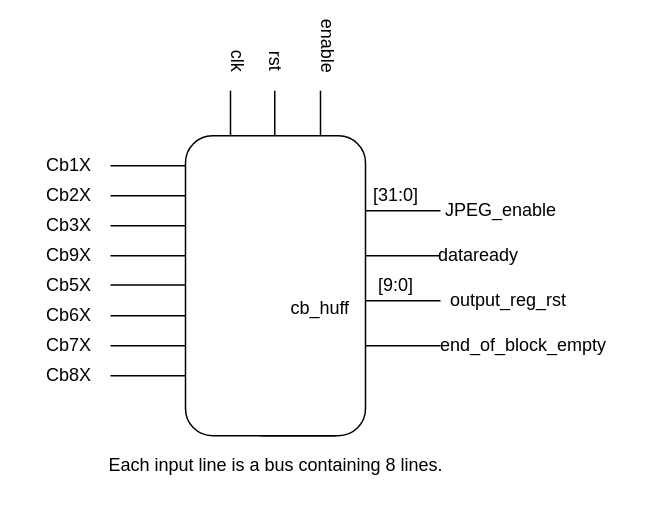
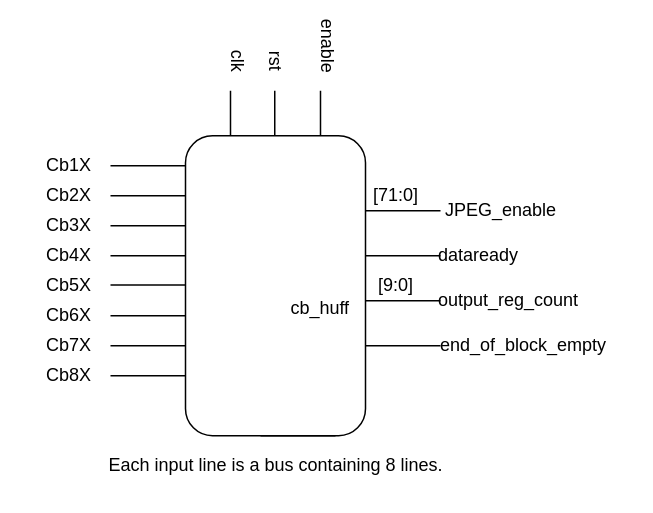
  <mxCell id="0" />
  <mxCell id="1" parent="0" />
  <mxCell id="2" value="" style="endArrow=none;html=1;" edge="1" parent="1"><mxGeometry width="50" height="50" relative="1" as="geometry"><mxPoint x="153" y="90" as="sourcePoint" /><mxPoint x="153" y="60" as="targetPoint" /></mxGeometry></mxCell>
  <mxCell id="3" value="" style="endArrow=none;html=1;" edge="1" parent="1"><mxGeometry width="50" height="50" relative="1" as="geometry"><mxPoint x="182.5" y="90" as="sourcePoint" /><mxPoint x="182.5" y="60" as="targetPoint" /></mxGeometry></mxCell>
  <mxCell id="4" value="" style="endArrow=none;html=1;" edge="1" parent="1"><mxGeometry width="50" height="50" relative="1" as="geometry"><mxPoint x="213" y="90" as="sourcePoint" /><mxPoint x="213" y="60" as="targetPoint" /></mxGeometry></mxCell>
  <mxCell id="5" value="clk" style="text;html=1;align=center;verticalAlign=middle;resizable=0;points=[];autosize=1;rotation=90;" vertex="1" parent="1"><mxGeometry x="143" y="30" width="30" height="20" as="geometry" /></mxCell>
  <mxCell id="6" value="rst" style="text;html=1;align=center;verticalAlign=middle;resizable=0;points=[];autosize=1;rotation=90;" vertex="1" parent="1"><mxGeometry x="168" y="30" width="30" height="20" as="geometry" /></mxCell>
  <mxCell id="7" value="" style="rounded=1;whiteSpace=wrap;html=1;" vertex="1" parent="1"><mxGeometry x="123" y="90" width="120" height="200" as="geometry" /></mxCell>
  <mxCell id="8" value="cb_huff" style="text;html=1;strokeColor=none;fillColor=none;align=center;verticalAlign=middle;whiteSpace=wrap;rounded=0;" vertex="1" parent="1"><mxGeometry x="193" y="195" width="40" height="20" as="geometry" /></mxCell>
  <mxCell id="9" value="enable" style="text;html=1;align=center;verticalAlign=middle;resizable=0;points=[];autosize=1;rotation=90;" vertex="1" parent="1"><mxGeometry x="193" y="20" width="50" height="20" as="geometry" /></mxCell>
  <mxCell id="10" value="" style="endArrow=none;html=1;entryX=0;entryY=0.5;entryDx=0;entryDy=0;" edge="1" parent="1"><mxGeometry width="50" height="50" relative="1" as="geometry"><mxPoint x="73" y="110" as="sourcePoint" /><mxPoint x="123" y="110" as="targetPoint" /></mxGeometry></mxCell>
  <mxCell id="11" value="" style="endArrow=none;html=1;entryX=0;entryY=0.5;entryDx=0;entryDy=0;" edge="1" parent="1"><mxGeometry width="50" height="50" relative="1" as="geometry"><mxPoint x="73" y="130" as="sourcePoint" /><mxPoint x="123" y="130" as="targetPoint" /></mxGeometry></mxCell>
  <mxCell id="12" value="" style="endArrow=none;html=1;entryX=0;entryY=0.5;entryDx=0;entryDy=0;" edge="1" parent="1"><mxGeometry width="50" height="50" relative="1" as="geometry"><mxPoint x="73" y="150" as="sourcePoint" /><mxPoint x="123" y="150" as="targetPoint" /></mxGeometry></mxCell>
  <mxCell id="13" value="" style="endArrow=none;html=1;entryX=0;entryY=0.5;entryDx=0;entryDy=0;" edge="1" parent="1"><mxGeometry width="50" height="50" relative="1" as="geometry"><mxPoint x="73" y="170" as="sourcePoint" /><mxPoint x="123" y="170" as="targetPoint" /></mxGeometry></mxCell>
  <mxCell id="14" value="" style="endArrow=none;html=1;entryX=0;entryY=0.5;entryDx=0;entryDy=0;" edge="1" parent="1"><mxGeometry width="50" height="50" relative="1" as="geometry"><mxPoint x="73" y="189.5" as="sourcePoint" /><mxPoint x="123" y="189.5" as="targetPoint" /></mxGeometry></mxCell>
  <mxCell id="15" value="" style="endArrow=none;html=1;entryX=0;entryY=0.5;entryDx=0;entryDy=0;" edge="1" parent="1"><mxGeometry width="50" height="50" relative="1" as="geometry"><mxPoint x="73" y="210" as="sourcePoint" /><mxPoint x="123" y="210" as="targetPoint" /></mxGeometry></mxCell>
  <mxCell id="16" value="" style="endArrow=none;html=1;entryX=0;entryY=0.5;entryDx=0;entryDy=0;" edge="1" parent="1"><mxGeometry width="50" height="50" relative="1" as="geometry"><mxPoint x="73" y="230" as="sourcePoint" /><mxPoint x="123" y="230" as="targetPoint" /></mxGeometry></mxCell>
  <mxCell id="17" value="" style="endArrow=none;html=1;entryX=0;entryY=0.5;entryDx=0;entryDy=0;" edge="1" parent="1"><mxGeometry width="50" height="50" relative="1" as="geometry"><mxPoint x="73" y="250" as="sourcePoint" /><mxPoint x="123" y="250" as="targetPoint" /></mxGeometry></mxCell>
  <mxCell id="18" value="" style="endArrow=none;html=1;entryX=0;entryY=0.5;entryDx=0;entryDy=0;" edge="1" parent="1"><mxGeometry width="50" height="50" relative="1" as="geometry"><mxPoint x="243" y="140" as="sourcePoint" /><mxPoint x="293" y="140" as="targetPoint" /></mxGeometry></mxCell>
  <mxCell id="19" value="" style="endArrow=none;html=1;entryX=0;entryY=0.5;entryDx=0;entryDy=0;" edge="1" parent="1"><mxGeometry width="50" height="50" relative="1" as="geometry"><mxPoint x="243" y="170" as="sourcePoint" /><mxPoint x="293" y="170" as="targetPoint" /></mxGeometry></mxCell>
  <mxCell id="20" value="" style="endArrow=none;html=1;entryX=0;entryY=0.5;entryDx=0;entryDy=0;" edge="1" parent="1"><mxGeometry width="50" height="50" relative="1" as="geometry"><mxPoint x="173" y="290" as="sourcePoint" /><mxPoint x="223" y="290" as="targetPoint" /></mxGeometry></mxCell>
  <mxCell id="21" value="" style="endArrow=none;html=1;entryX=0;entryY=0.5;entryDx=0;entryDy=0;" edge="1" parent="1"><mxGeometry width="50" height="50" relative="1" as="geometry"><mxPoint x="243" y="200" as="sourcePoint" /><mxPoint x="293" y="200" as="targetPoint" /></mxGeometry></mxCell>
  <mxCell id="22" value="" style="endArrow=none;html=1;entryX=0;entryY=0.5;entryDx=0;entryDy=0;" edge="1" parent="1"><mxGeometry width="50" height="50" relative="1" as="geometry"><mxPoint x="243" y="230" as="sourcePoint" /><mxPoint x="293" y="230" as="targetPoint" /></mxGeometry></mxCell>
  <mxCell id="23" value="Cb1X" style="text;html=1;align=center;verticalAlign=middle;resizable=0;points=[];autosize=1;" vertex="1" parent="1"><mxGeometry x="20" y="100" width="50" height="20" as="geometry" /></mxCell>
  <mxCell id="24" value="Cb2X" style="text;html=1;align=center;verticalAlign=middle;resizable=0;points=[];autosize=1;" vertex="1" parent="1"><mxGeometry x="20" y="120" width="50" height="20" as="geometry" /></mxCell>
  <mxCell id="25" value="Cb3X" style="text;html=1;align=center;verticalAlign=middle;resizable=0;points=[];autosize=1;" vertex="1" parent="1"><mxGeometry x="20" y="140" width="50" height="20" as="geometry" /></mxCell>
- <mxCell id="26" value="Cb9X" style="text;html=1;align=center;verticalAlign=middle;resizable=0;points=[];autosize=1;" vertex="1" parent="1"><mxGeometry x="20" y="160" width="50" height="20" as="geometry" /></mxCell>
+ <mxCell id="26" value="Cb4X" style="text;html=1;align=center;verticalAlign=middle;resizable=0;points=[];autosize=1;" vertex="1" parent="1"><mxGeometry x="20" y="160" width="50" height="20" as="geometry" /></mxCell>
  <mxCell id="27" value="Cb5X" style="text;html=1;align=center;verticalAlign=middle;resizable=0;points=[];autosize=1;" vertex="1" parent="1"><mxGeometry x="20" y="180" width="50" height="20" as="geometry" /></mxCell>
  <mxCell id="28" value="Cb6X" style="text;html=1;align=center;verticalAlign=middle;resizable=0;points=[];autosize=1;" vertex="1" parent="1"><mxGeometry x="20" y="200" width="50" height="20" as="geometry" /></mxCell>
  <mxCell id="29" value="Cb7X" style="text;html=1;align=center;verticalAlign=middle;resizable=0;points=[];autosize=1;" vertex="1" parent="1"><mxGeometry x="20" y="220" width="50" height="20" as="geometry" /></mxCell>
  <mxCell id="30" value="Cb8X" style="text;html=1;align=center;verticalAlign=middle;resizable=0;points=[];autosize=1;" vertex="1" parent="1"><mxGeometry x="20" y="240" width="50" height="20" as="geometry" /></mxCell>
  <mxCell id="31" value="JPEG_enable" style="text;html=1;align=center;verticalAlign=middle;resizable=0;points=[];autosize=1;" vertex="1" parent="1"><mxGeometry x="283" y="130" width="100" height="20" as="geometry" /></mxCell>
- <mxCell id="32" value="[31:0]" style="text;html=1;align=center;verticalAlign=middle;resizable=0;points=[];autosize=1;" vertex="1" parent="1"><mxGeometry x="238" y="120" width="50" height="20" as="geometry" /></mxCell>
+ <mxCell id="32" value="[71:0]" style="text;html=1;align=center;verticalAlign=middle;resizable=0;points=[];autosize=1;" vertex="1" parent="1"><mxGeometry x="238" y="120" width="50" height="20" as="geometry" /></mxCell>
  <mxCell id="33" value="dataready" style="text;html=1;align=center;verticalAlign=middle;resizable=0;points=[];autosize=1;" vertex="1" parent="1"><mxGeometry x="283" y="160" width="70" height="20" as="geometry" /></mxCell>
- <mxCell id="34" value="output_reg_rst" style="text;html=1;align=center;verticalAlign=middle;resizable=0;points=[];autosize=1;" vertex="1" parent="1"><mxGeometry x="283" y="190" width="110" height="20" as="geometry" /></mxCell>
+ <mxCell id="34" value="output_reg_count" style="text;html=1;align=center;verticalAlign=middle;resizable=0;points=[];autosize=1;" vertex="1" parent="1"><mxGeometry x="283" y="190" width="110" height="20" as="geometry" /></mxCell>
  <mxCell id="35" value="end_of_block_empty" style="text;html=1;align=center;verticalAlign=middle;resizable=0;points=[];autosize=1;" vertex="1" parent="1"><mxGeometry x="283" y="220" width="130" height="20" as="geometry" /></mxCell>
  <mxCell id="36" value="[9:0]" style="text;html=1;align=center;verticalAlign=middle;resizable=0;points=[];autosize=1;" vertex="1" parent="1"><mxGeometry x="243" y="180" width="40" height="20" as="geometry" /></mxCell>
  <mxCell id="37" value="Each input line is a bus containing 8 lines." style="text;html=1;align=center;verticalAlign=middle;resizable=0;points=[];autosize=1;" vertex="1" parent="1"><mxGeometry x="63" y="300" width="240" height="20" as="geometry" /></mxCell>
